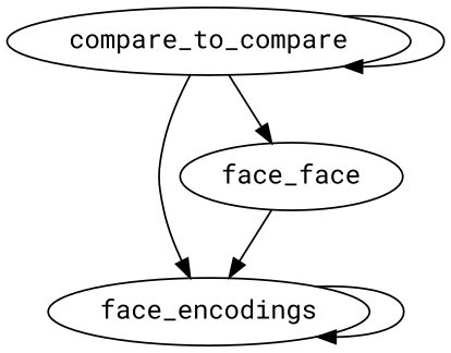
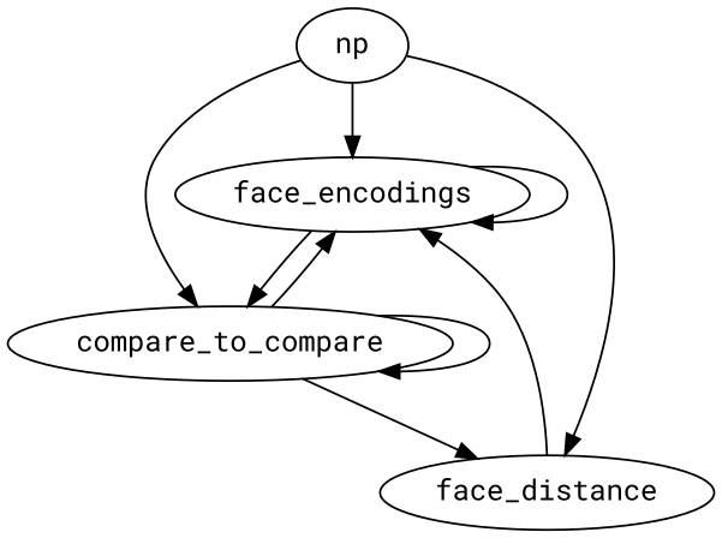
  strict digraph {
    fontname="Roboto Mono"
    node [fontname="Roboto Mono"]
    edge [fontname="Roboto Mono"]
+   np
    face_encodings
    n3 [label=compare_to_compare]
-   face_distance [label=face_face]
+   face_distance
+   np -> face_encodings
+   np -> n3
+   np -> face_distance
    face_encodings -> face_encodings
+   face_encodings -> n3
    n3 -> face_encodings
    n3 -> n3
    n3 -> face_distance
    face_distance -> face_encodings
  }
